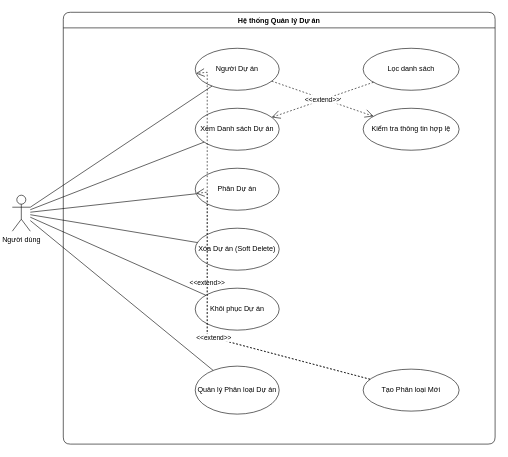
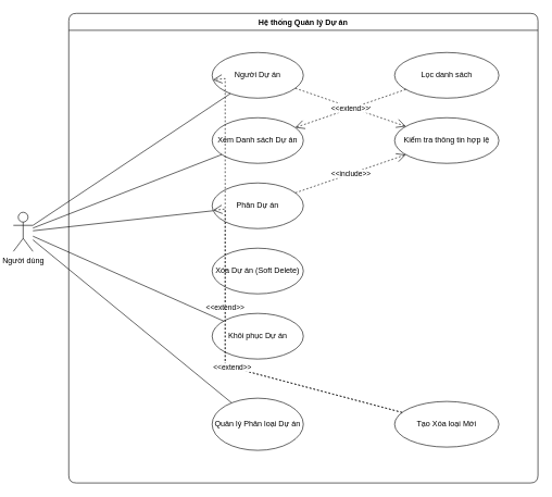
  <mxCell id="0" />
  <mxCell id="1" parent="0" />
  <mxCell id="2" value="Người dùng" style="shape=umlActor;verticalLabelPosition=bottom;verticalAlign=top;html=1;outlineConnect=0;" vertex="1" parent="1"><mxGeometry x="20" y="325" width="30" height="60" as="geometry" /></mxCell>
  <mxCell id="3" value="Hệ thống Quản lý Dự án" style="swimlane;fontStyle=1;align=center;verticalAlign=top;childLayout=stackLayout;horizontal=1;startSize=26;horizontalStack=0;resizeParent=1;resizeParentMax=0;resizeLast=0;collapsible=0;marginBottom=0;rounded=1;" vertex="1" parent="1"><mxGeometry x="105" y="20" width="720" height="720" as="geometry"><mxRectangle x="200" y="40" width="140" height="26" as="alternateBounds" /></mxGeometry></mxCell>
  <mxCell id="4" value="Người Dự án" style="ellipse;whiteSpace=wrap;html=1;" vertex="1" parent="3"><mxGeometry x="220" y="60" width="140" height="70" as="geometry" /></mxCell>
  <mxCell id="5" value="Xem Danh sách Dự án" style="ellipse;whiteSpace=wrap;html=1;" vertex="1" parent="3"><mxGeometry x="220" y="160" width="140" height="70" as="geometry" /></mxCell>
  <mxCell id="6" value="Phân Dự án" style="ellipse;whiteSpace=wrap;html=1;" vertex="1" parent="3"><mxGeometry x="220" y="260" width="140" height="70" as="geometry" /></mxCell>
  <mxCell id="7" value="Xóa Dự án (Soft Delete)" style="ellipse;whiteSpace=wrap;html=1;" vertex="1" parent="3"><mxGeometry x="220" y="360" width="140" height="70" as="geometry" /></mxCell>
  <mxCell id="8" value="Khôi phục Dự án" style="ellipse;whiteSpace=wrap;html=1;" vertex="1" parent="3"><mxGeometry x="220" y="460" width="140" height="70" as="geometry" /></mxCell>
  <mxCell id="9" value="Quản lý Phân loại Dự án" style="ellipse;whiteSpace=wrap;html=1;" vertex="1" parent="3"><mxGeometry x="220" y="590" width="140" height="80" as="geometry" /></mxCell>
  <mxCell id="10" value="Kiểm tra thông tin hợp lệ" style="ellipse;whiteSpace=wrap;html=1;" vertex="1" parent="3"><mxGeometry x="500" y="160" width="160" height="70" as="geometry" /></mxCell>
  <mxCell id="11" value="Lọc danh sách" style="ellipse;whiteSpace=wrap;html=1;" vertex="1" parent="3"><mxGeometry x="500" y="60" width="160" height="70" as="geometry" /></mxCell>
- <mxCell id="12" value="Tạo Phân loại Mới" style="ellipse;whiteSpace=wrap;html=1;" vertex="1" parent="3"><mxGeometry x="500" y="595" width="160" height="70" as="geometry" /></mxCell>
+ <mxCell id="12" value="Tạo Xóa loại Mới" style="ellipse;whiteSpace=wrap;html=1;" vertex="1" parent="3"><mxGeometry x="500" y="595" width="160" height="70" as="geometry" /></mxCell>
  <mxCell id="13" value="" style="endArrow=none;html=1;rounded=0;" edge="1" parent="1" source="2" target="4"><mxGeometry width="50" height="50" relative="1" as="geometry"><mxPoint x="25" y="360" as="sourcePoint" /><mxPoint x="115" y="75" as="targetPoint" /></mxGeometry></mxCell>
  <mxCell id="14" value="" style="endArrow=none;html=1;rounded=0;" edge="1" parent="1" source="2" target="5"><mxGeometry width="50" height="50" relative="1" as="geometry"><mxPoint x="35" y="360" as="sourcePoint" /><mxPoint x="115" y="175" as="targetPoint" /></mxGeometry></mxCell>
  <mxCell id="15" value="" style="endArrow=none;html=1;rounded=0;" edge="1" parent="1" source="2" target="6"><mxGeometry width="50" height="50" relative="1" as="geometry"><mxPoint x="35" y="360" as="sourcePoint" /><mxPoint x="115" y="275" as="targetPoint" /></mxGeometry></mxCell>
- <mxCell id="16" value="" style="endArrow=none;html=1;rounded=0;" edge="1" parent="1" source="2" target="7"><mxGeometry width="50" height="50" relative="1" as="geometry"><mxPoint x="35" y="360" as="sourcePoint" /><mxPoint x="115" y="375" as="targetPoint" /></mxGeometry></mxCell>
  <mxCell id="17" value="" style="endArrow=none;html=1;rounded=0;" edge="1" parent="1" source="2" target="8"><mxGeometry width="50" height="50" relative="1" as="geometry"><mxPoint x="35" y="360" as="sourcePoint" /><mxPoint x="115" y="475" as="targetPoint" /></mxGeometry></mxCell>
  <mxCell id="18" value="" style="endArrow=none;html=1;rounded=0;" edge="1" parent="1" source="2" target="9"><mxGeometry width="50" height="50" relative="1" as="geometry"><mxPoint x="35" y="360" as="sourcePoint" /><mxPoint x="115" y="610" as="targetPoint" /></mxGeometry></mxCell>
  <mxCell id="19" value="&lt;div&gt;&amp;lt;&amp;lt;include&amp;gt;&amp;gt;&lt;/div&gt;" style="endArrow=open;endSize=12;dashed=1;html=1;rounded=0;" edge="1" parent="1" source="4" target="10"><mxGeometry width="100" height="100" relative="1" as="geometry"><mxPoint x="275" y="85" as="sourcePoint" /><mxPoint x="395" y="175" as="targetPoint" /></mxGeometry></mxCell>
+ <mxCell id="20" value="&lt;div&gt;&amp;lt;&amp;lt;include&amp;gt;&amp;gt;&lt;/div&gt;" style="endArrow=open;endSize=12;dashed=1;html=1;rounded=0;" edge="1" parent="1" source="6" target="10"><mxGeometry width="100" height="100" relative="1" as="geometry"><mxPoint x="275" y="285" as="sourcePoint" /><mxPoint x="395" y="185" as="targetPoint" /></mxGeometry></mxCell>
  <mxCell id="21" value="&lt;div&gt;&amp;lt;&amp;lt;extend&amp;gt;&amp;gt;&lt;/div&gt;" style="endArrow=open;endSize=12;dashed=1;html=1;rounded=0;" edge="1" parent="1" source="11" target="5"><mxGeometry width="100" height="100" relative="1" as="geometry"><mxPoint x="395" y="85" as="sourcePoint" /><mxPoint x="275" y="175" as="targetPoint" /></mxGeometry></mxCell>
  <mxCell id="22" value="&lt;div&gt;&amp;lt;&amp;lt;extend&amp;gt;&amp;gt;&lt;/div&gt;" style="endArrow=open;endSize=12;dashed=1;html=1;rounded=0;" edge="1" parent="1" source="12" target="4"><mxGeometry width="100" height="100" relative="1" as="geometry"><mxPoint x="395" y="610" as="sourcePoint" /><mxPoint x="275" y="85" as="targetPoint" /><Array as="points"><mxPoint x="345" y="560" /><mxPoint x="345" y="120" /></Array></mxGeometry></mxCell>
  <mxCell id="23" value="&lt;div&gt;&amp;lt;&amp;lt;extend&amp;gt;&amp;gt;&lt;/div&gt;" style="endArrow=open;endSize=12;dashed=1;html=1;rounded=0;" edge="1" parent="1" source="12" target="6"><mxGeometry width="100" height="100" relative="1" as="geometry"><mxPoint x="405" y="620" as="sourcePoint" /><mxPoint x="275" y="285" as="targetPoint" /><Array as="points"><mxPoint x="345" y="560" /><mxPoint x="345" y="320" /></Array></mxGeometry></mxCell>
